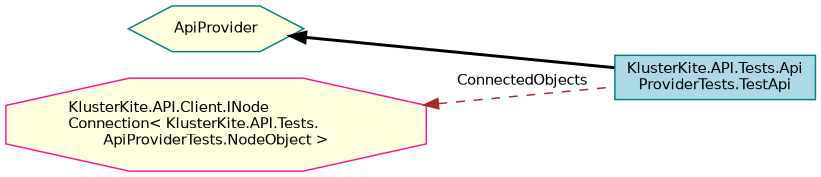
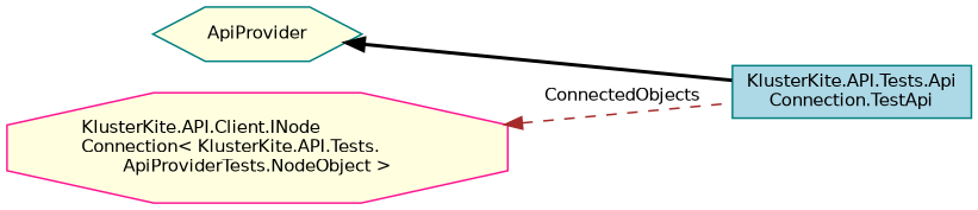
  digraph {
    rankdir=LR
    node [color=teal fillcolor=lightyellow fontname=Helvetica fontsize=10 style=filled]
    edge [dir=back fontname=Helvetica fontsize=10 labelfontname=Helvetica labelfontsize=10]
-   n1 [fillcolor=lightblue fontcolor=black height=0.2 label="KlusterKite.API.Tests.Api\lProviderTests.TestApi" shape=box width=0.4]
+   n1 [fillcolor=lightblue fontcolor=black height=0.2 label="KlusterKite.API.Tests.Api\lConnection.TestApi" shape=box width=0.4]
    n2 [height=0.2 label=ApiProvider shape=hexagon width=0.4]
    n3 [color=deeppink height=0.2 label="KlusterKite.API.Client.INode\lConnection\< KlusterKite.API.Tests.\lApiProviderTests.NodeObject \>" shape=octagon width=0.4]
    n2 -> n1 [color=black style=bold]
    n3 -> n1 [color=brown label=" ConnectedObjects" style=dashed]
  }
